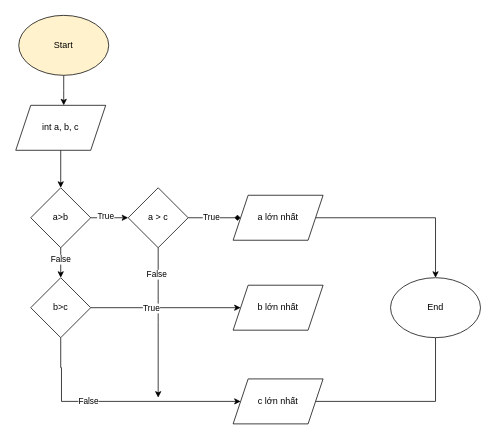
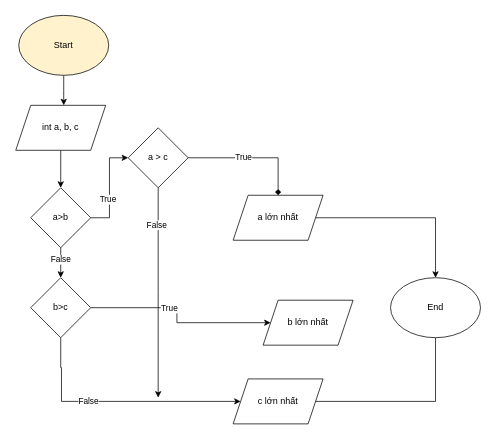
  <mxCell id="0" />
  <mxCell id="1" parent="0" />
  <mxCell id="2" style="edgeStyle=orthogonalEdgeStyle;rounded=0;orthogonalLoop=1;jettySize=auto;html=1;" edge="1" parent="1" source="3"><mxGeometry relative="1" as="geometry"><mxPoint x="84" y="140" as="targetPoint" /></mxGeometry></mxCell>
  <mxCell id="3" value="Start" style="ellipse;whiteSpace=wrap;html=1;fillColor=#fff2cc;" vertex="1" parent="1"><mxGeometry x="24" y="20" width="120" height="80" as="geometry" /></mxCell>
  <mxCell id="4" style="edgeStyle=orthogonalEdgeStyle;rounded=0;orthogonalLoop=1;jettySize=auto;html=1;entryX=0.5;entryY=0;entryDx=0;entryDy=0;" edge="1" parent="1" source="5" target="10"><mxGeometry relative="1" as="geometry" /></mxCell>
  <mxCell id="5" value="int a, b, c" style="shape=parallelogram;perimeter=parallelogramPerimeter;whiteSpace=wrap;html=1;fixedSize=1;" vertex="1" parent="1"><mxGeometry x="20" y="140" width="120" height="60" as="geometry" /></mxCell>
  <mxCell id="6" style="edgeStyle=orthogonalEdgeStyle;rounded=0;orthogonalLoop=1;jettySize=auto;html=1;entryX=0;entryY=0.5;entryDx=0;entryDy=0;" edge="1" parent="1" source="10" target="15"><mxGeometry relative="1" as="geometry" /></mxCell>
  <mxCell id="7" value="True" style="edgeLabel;html=1;align=center;verticalAlign=middle;resizable=0;points=[];" vertex="1" connectable="0" parent="6"><mxGeometry x="-0.232" y="3" relative="1" as="geometry"><mxPoint as="offset" /></mxGeometry></mxCell>
  <mxCell id="8" style="edgeStyle=orthogonalEdgeStyle;rounded=0;orthogonalLoop=1;jettySize=auto;html=1;entryX=0.5;entryY=0;entryDx=0;entryDy=0;" edge="1" parent="1" source="10" target="23"><mxGeometry relative="1" as="geometry" /></mxCell>
  <mxCell id="9" value="False" style="edgeLabel;html=1;align=center;verticalAlign=middle;resizable=0;points=[];" vertex="1" connectable="0" parent="8"><mxGeometry x="-0.26" y="-1" relative="1" as="geometry"><mxPoint as="offset" /></mxGeometry></mxCell>
  <mxCell id="10" value="a&amp;gt;b" style="rhombus;whiteSpace=wrap;html=1;" vertex="1" parent="1"><mxGeometry x="40" y="250" width="80" height="80" as="geometry" /></mxCell>
  <mxCell id="11" style="edgeStyle=orthogonalEdgeStyle;rounded=0;orthogonalLoop=1;jettySize=auto;html=1;endArrow=diamond;" edge="1" parent="1" source="15" target="17"><mxGeometry relative="1" as="geometry" /></mxCell>
  <mxCell id="12" value="True" style="edgeLabel;html=1;align=center;verticalAlign=middle;resizable=0;points=[];" vertex="1" connectable="0" parent="11"><mxGeometry x="-0.137" y="1" relative="1" as="geometry"><mxPoint as="offset" /></mxGeometry></mxCell>
  <mxCell id="13" style="edgeStyle=orthogonalEdgeStyle;rounded=0;orthogonalLoop=1;jettySize=auto;html=1;" edge="1" parent="1" source="15"><mxGeometry relative="1" as="geometry"><mxPoint x="210" y="530" as="targetPoint" /></mxGeometry></mxCell>
  <mxCell id="14" value="False" style="edgeLabel;html=1;align=center;verticalAlign=middle;resizable=0;points=[];" vertex="1" connectable="0" parent="13"><mxGeometry x="-0.653" y="-3" relative="1" as="geometry"><mxPoint as="offset" /></mxGeometry></mxCell>
- <mxCell id="15" value="a &amp;gt; c" style="rhombus;whiteSpace=wrap;html=1;" vertex="1" parent="1"><mxGeometry x="170" y="250" width="80" height="80" as="geometry" /></mxCell>
+ <mxCell id="15" value="a &amp;gt; c" style="rhombus;whiteSpace=wrap;html=1;" vertex="1" parent="1"><mxGeometry x="170" y="170" width="80" height="80" as="geometry" /></mxCell>
  <mxCell id="16" style="edgeStyle=orthogonalEdgeStyle;rounded=0;orthogonalLoop=1;jettySize=auto;html=1;" edge="1" parent="1" source="17" target="26"><mxGeometry relative="1" as="geometry" /></mxCell>
  <mxCell id="17" value="a lớn nhất" style="shape=parallelogram;perimeter=parallelogramPerimeter;whiteSpace=wrap;html=1;fixedSize=1;" vertex="1" parent="1"><mxGeometry x="310" y="260" width="120" height="60" as="geometry" /></mxCell>
- <mxCell id="18" value="b lớn nhất" style="shape=parallelogram;perimeter=parallelogramPerimeter;whiteSpace=wrap;html=1;fixedSize=1;" vertex="1" parent="1"><mxGeometry x="310" y="380" width="120" height="60" as="geometry" /></mxCell>
+ <mxCell id="18" value="b lớn nhất" style="shape=parallelogram;perimeter=parallelogramPerimeter;whiteSpace=wrap;html=1;fixedSize=1;" vertex="1" parent="1"><mxGeometry x="350" y="400" width="120" height="60" as="geometry" /></mxCell>
  <mxCell id="19" style="edgeStyle=orthogonalEdgeStyle;rounded=0;orthogonalLoop=1;jettySize=auto;html=1;" edge="1" parent="1" source="23" target="18"><mxGeometry relative="1" as="geometry" /></mxCell>
  <mxCell id="20" value="True" style="edgeLabel;html=1;align=center;verticalAlign=middle;resizable=0;points=[];" vertex="1" connectable="0" parent="19"><mxGeometry x="-0.198" relative="1" as="geometry"><mxPoint as="offset" /></mxGeometry></mxCell>
  <mxCell id="21" style="edgeStyle=orthogonalEdgeStyle;rounded=0;orthogonalLoop=1;jettySize=auto;html=1;" edge="1" parent="1" source="23" target="25"><mxGeometry relative="1" as="geometry"><mxPoint x="80" y="530" as="targetPoint" /><Array as="points"><mxPoint x="80" y="490" /><mxPoint x="81" y="490" /><mxPoint x="81" y="535" /></Array></mxGeometry></mxCell>
  <mxCell id="22" value="False" style="edgeLabel;html=1;align=center;verticalAlign=middle;resizable=0;points=[];" vertex="1" connectable="0" parent="21"><mxGeometry x="-0.253" y="1" relative="1" as="geometry"><mxPoint as="offset" /></mxGeometry></mxCell>
  <mxCell id="23" value="b&amp;gt;c" style="rhombus;whiteSpace=wrap;html=1;" vertex="1" parent="1"><mxGeometry x="40" y="370" width="80" height="80" as="geometry" /></mxCell>
  <mxCell id="24" style="edgeStyle=orthogonalEdgeStyle;rounded=0;orthogonalLoop=1;jettySize=auto;html=1;endArrow=none;" edge="1" parent="1" source="25" target="26"><mxGeometry relative="1" as="geometry" /></mxCell>
  <mxCell id="25" value="c lớn nhất" style="shape=parallelogram;perimeter=parallelogramPerimeter;whiteSpace=wrap;html=1;fixedSize=1;" vertex="1" parent="1"><mxGeometry x="310" y="505" width="120" height="60" as="geometry" /></mxCell>
  <mxCell id="26" value="End" style="ellipse;whiteSpace=wrap;html=1;" vertex="1" parent="1"><mxGeometry x="520" y="370" width="120" height="80" as="geometry" /></mxCell>
